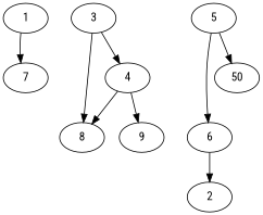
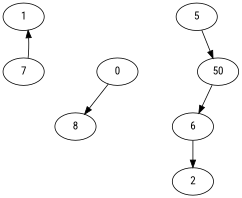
  digraph {
    fontname="Roboto Condensed"
    node [fontname="Roboto Condensed"]
    edge [fontname="Roboto Condensed"]
    1
    7
-   3
-   4
+   4 [label=0]
    8
-   9
    5
    6
    n9 [label=50]
    2
-   1 -> 7
-   3 -> 4
-   3 -> 8
+   7 -> 1
    4 -> 8
-   4 -> 9
-   5 -> 6
+   n9 -> 6
    5 -> n9
    6 -> 2
  }
